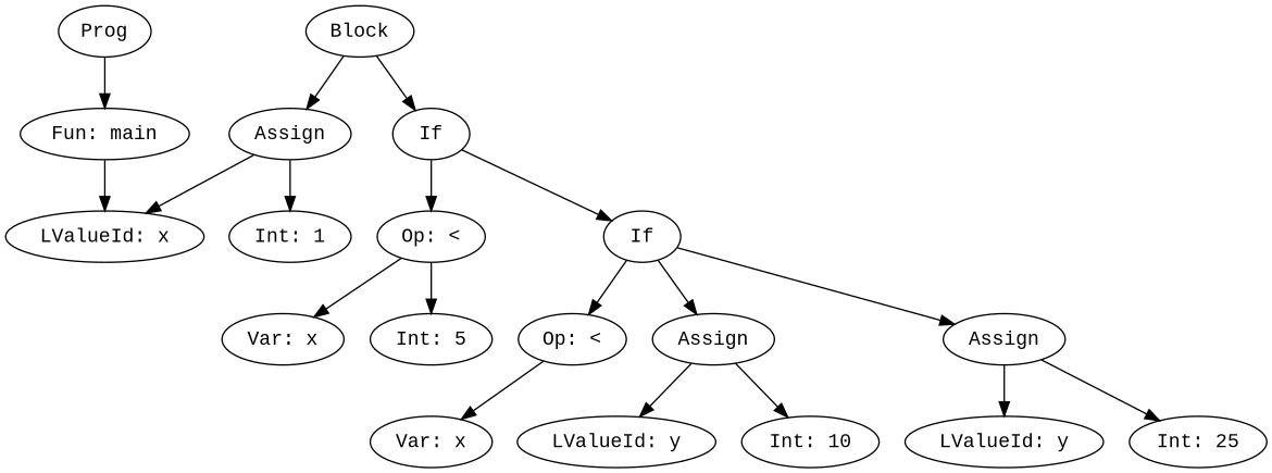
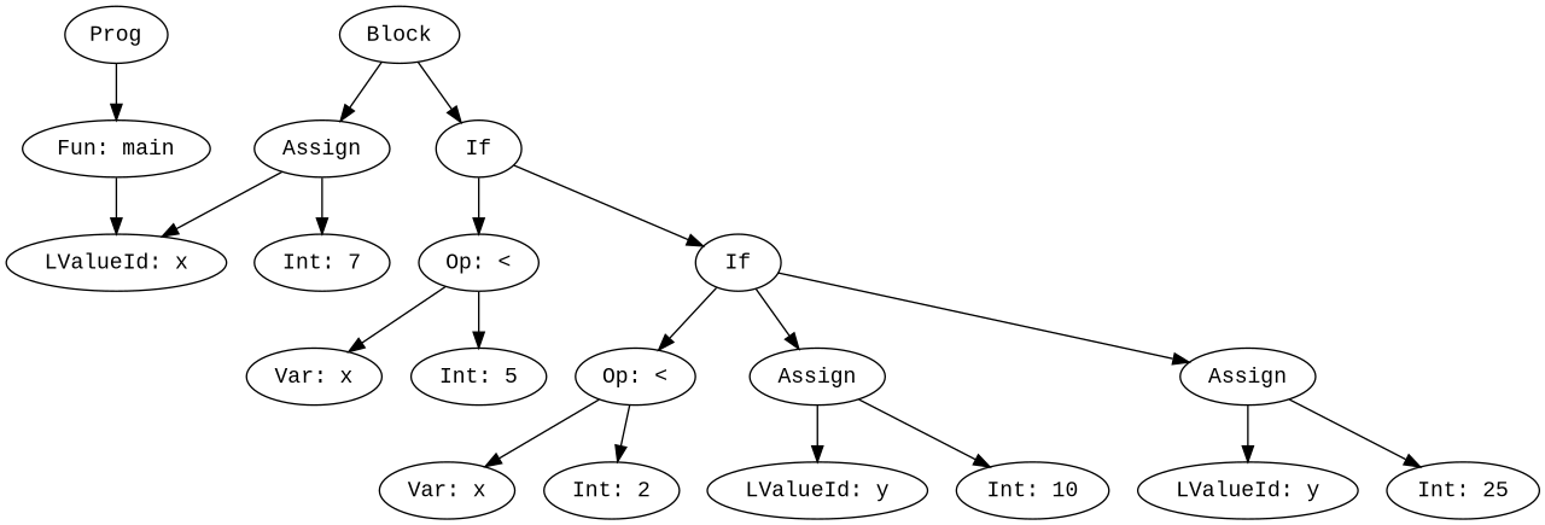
  digraph {
    fontname="Liberation Mono"
    node [fontname="Liberation Mono"]
    edge [fontname="Liberation Mono"]
    n1 [label=Prog]
    n2 [label="Fun: main"]
    n3 [label="LValueId: x"]
    n4 [label=Block]
    n5 [label=Assign]
    n6 [label=If]
-   n7 [label="Int: 1"]
+   n7 [label="Int: 7"]
    n8 [label="Op: <"]
    n9 [label=If]
    n10 [label="Var: x"]
    n11 [label="Int: 5"]
    n12 [label="Op: <"]
    n13 [label=Assign]
    n14 [label=Assign]
    n15 [label="Var: x"]
+   n16 [label="Int: 2"]
    n17 [label="LValueId: y"]
    n18 [label="Int: 10"]
    n19 [label="LValueId: y"]
    n20 [label="Int: 25"]
    n1 -> n2
    n2 -> n3
    n4 -> n5
    n4 -> n6
    n5 -> n3
    n5 -> n7
    n6 -> n8
    n6 -> n9
    n8 -> n10
    n8 -> n11
    n9 -> n12
    n9 -> n13
    n9 -> n14
    n12 -> n15
+   n12 -> n16
    n13 -> n17
    n13 -> n18
    n14 -> n19
    n14 -> n20
  }
